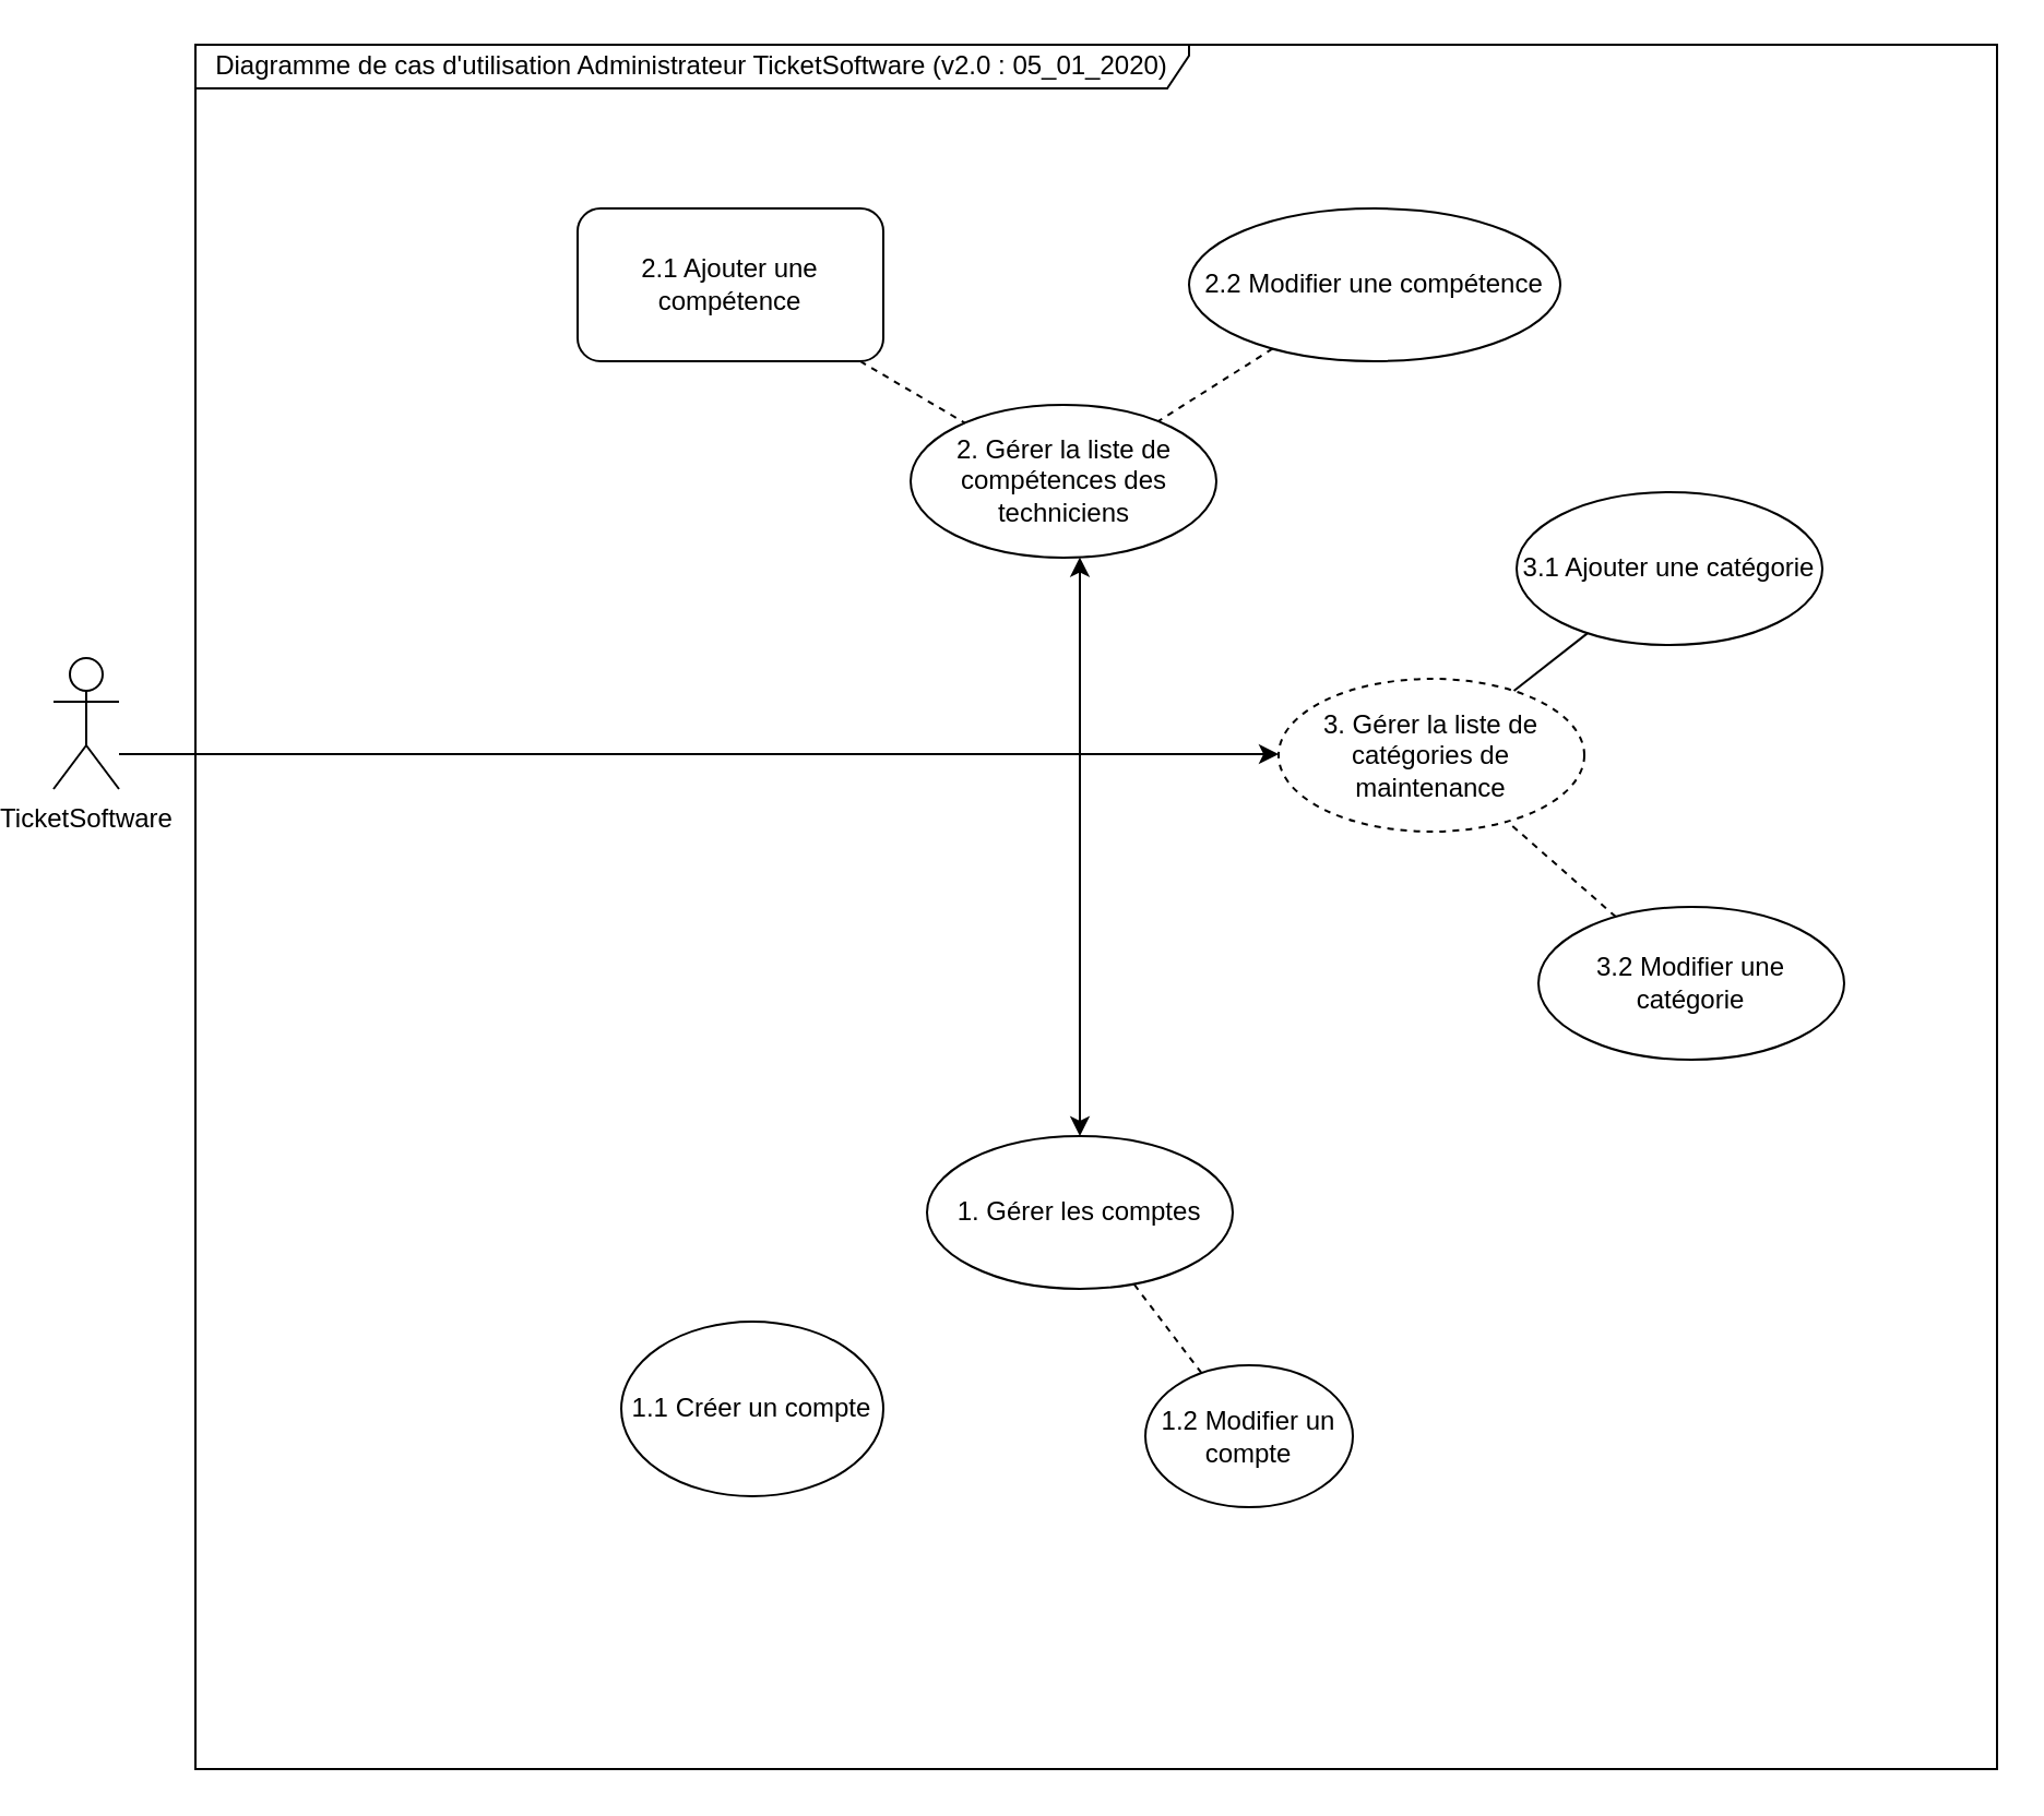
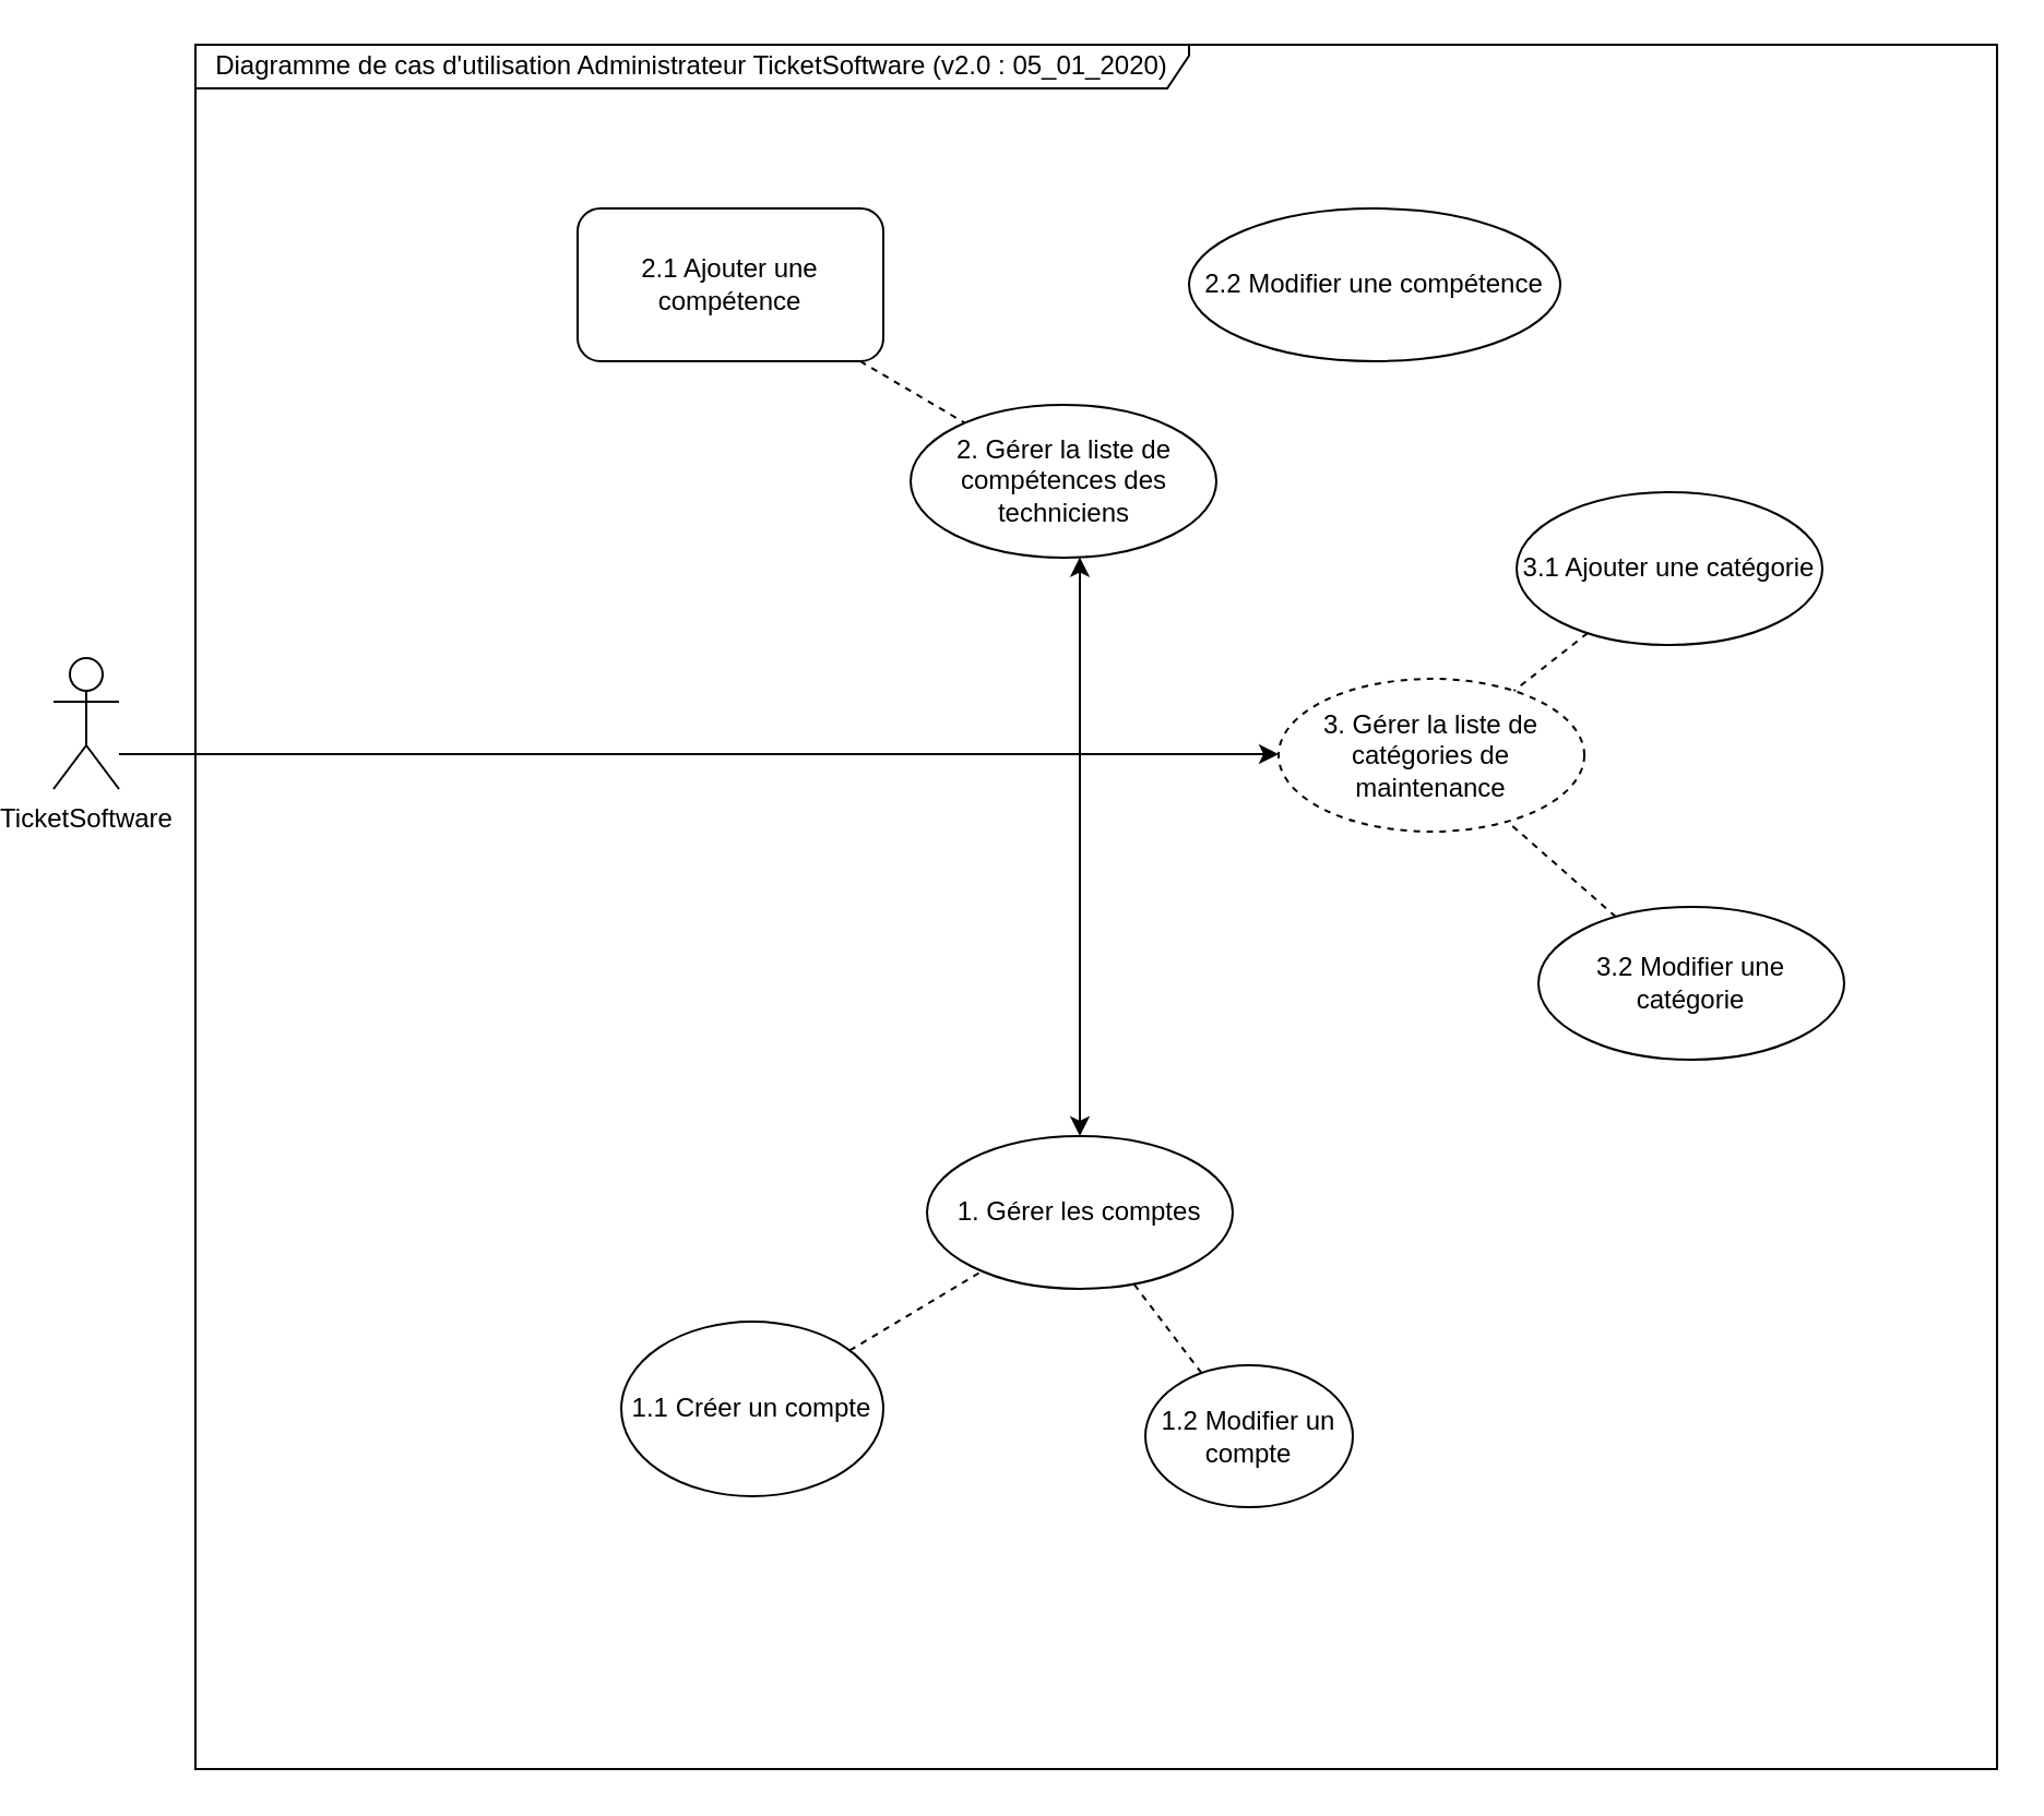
  <mxCell id="0" />
  <mxCell id="1" parent="0" />
  <mxCell id="2" value="Diagramme de cas d'utilisation Administrateur TicketSoftware (v2.0 : 05_01_2020)" style="shape=umlFrame;whiteSpace=wrap;html=1;width=455;height=20;" parent="1" vertex="1"><mxGeometry x="85" y="20" width="825" height="790" as="geometry" /></mxCell>
  <mxCell id="3" style="edgeStyle=orthogonalEdgeStyle;rounded=0;orthogonalLoop=1;jettySize=auto;html=1;strokeColor=#000000;" parent="1" target="5" edge="1"><mxGeometry relative="1" as="geometry"><Array as="points"><mxPoint x="490" y="345" /></Array><mxPoint x="50" y="345" as="sourcePoint" /><mxPoint x="490" y="565" as="targetPoint" /></mxGeometry></mxCell>
  <mxCell id="4" value="TicketSoftware" style="shape=umlActor;verticalLabelPosition=bottom;labelBackgroundColor=#ffffff;verticalAlign=top;html=1;" parent="1" vertex="1"><mxGeometry x="20" y="301" width="30" height="60" as="geometry" /></mxCell>
  <mxCell id="5" value="1. Gérer les comptes" style="ellipse;whiteSpace=wrap;html=1;" parent="1" vertex="1"><mxGeometry x="420" y="520" width="140" height="70" as="geometry" /></mxCell>
  <mxCell id="6" value="1.1 Créer un compte" style="ellipse;whiteSpace=wrap;html=1;" parent="1" vertex="1"><mxGeometry x="280" y="605" width="120" height="80" as="geometry" /></mxCell>
+ <mxCell id="7" value="" style="endArrow=none;dashed=1;html=1;" parent="1" source="6" target="5" edge="1"><mxGeometry width="50" height="50" relative="1" as="geometry"><mxPoint x="325" y="460" as="sourcePoint" /><mxPoint x="382.5" y="460" as="targetPoint" /></mxGeometry></mxCell>
  <mxCell id="8" value="1.2 Modifier un compte" style="ellipse;whiteSpace=wrap;html=1;" parent="1" vertex="1"><mxGeometry x="520" y="625" width="95" height="65" as="geometry" /></mxCell>
  <mxCell id="9" value="" style="endArrow=none;dashed=1;html=1;" parent="1" source="8" target="5" edge="1"><mxGeometry width="50" height="50" relative="1" as="geometry"><mxPoint x="236.835" y="537.82" as="sourcePoint" /><mxPoint x="446.274" y="585.517" as="targetPoint" /></mxGeometry></mxCell>
  <mxCell id="10" value="2. Gérer la liste de compétences des techniciens" style="ellipse;whiteSpace=wrap;html=1;" parent="1" vertex="1"><mxGeometry x="412.5" y="185" width="140" height="70" as="geometry" /></mxCell>
  <mxCell id="11" style="edgeStyle=orthogonalEdgeStyle;rounded=0;orthogonalLoop=1;jettySize=auto;html=1;strokeColor=#000000;" parent="1" target="10" edge="1"><mxGeometry relative="1" as="geometry"><Array as="points"><mxPoint x="490" y="345" /></Array><mxPoint x="50" y="345" as="sourcePoint" /><mxPoint x="490" y="520" as="targetPoint" /></mxGeometry></mxCell>
  <mxCell id="12" value="2.1 Ajouter une compétence" style="whiteSpace=wrap;html=1;rounded=1;" parent="1" vertex="1"><mxGeometry x="260" y="95" width="140" height="70" as="geometry" /></mxCell>
  <mxCell id="13" value="" style="endArrow=none;dashed=1;html=1;" parent="1" source="12" target="10" edge="1"><mxGeometry width="50" height="50" relative="1" as="geometry"><mxPoint x="279.905" y="179.754" as="sourcePoint" /><mxPoint x="380.263" y="175.032" as="targetPoint" /></mxGeometry></mxCell>
  <mxCell id="14" value="2.2 Modifier une compétence" style="ellipse;whiteSpace=wrap;html=1;" parent="1" vertex="1"><mxGeometry x="540" y="95" width="170" height="70" as="geometry" /></mxCell>
- <mxCell id="15" value="" style="endArrow=none;dashed=1;html=1;" parent="1" source="14" target="10" edge="1"><mxGeometry width="50" height="50" relative="1" as="geometry"><mxPoint x="579.905" y="109.754" as="sourcePoint" /><mxPoint x="516.598" y="185.125" as="targetPoint" /></mxGeometry></mxCell>
  <mxCell id="16" style="edgeStyle=orthogonalEdgeStyle;rounded=0;orthogonalLoop=1;jettySize=auto;html=1;strokeColor=#000000;" parent="1" target="17" edge="1"><mxGeometry relative="1" as="geometry"><Array as="points"><mxPoint x="570" y="345" /><mxPoint x="570" y="345" /></Array><mxPoint x="50" y="345" as="sourcePoint" /><mxPoint x="490" y="254.799" as="targetPoint" /></mxGeometry></mxCell>
  <mxCell id="17" value="3. Gérer la liste de catégories de maintenance" style="ellipse;whiteSpace=wrap;html=1;dashed=1;" parent="1" vertex="1"><mxGeometry x="581" y="310.5" width="140" height="70" as="geometry" /></mxCell>
  <mxCell id="18" value="3.1 Ajouter une catégorie" style="ellipse;whiteSpace=wrap;html=1;" parent="1" vertex="1"><mxGeometry x="690" y="225" width="140" height="70" as="geometry" /></mxCell>
  <mxCell id="19" value="3.2 Modifier une catégorie" style="ellipse;whiteSpace=wrap;html=1;" parent="1" vertex="1"><mxGeometry x="700" y="415" width="140" height="70" as="geometry" /></mxCell>
- <mxCell id="20" value="" style="endArrow=none;dashed=0;html=1;" parent="1" source="18" target="17" edge="1"><mxGeometry width="50" height="50" relative="1" as="geometry"><mxPoint x="648.385" y="158.643" as="sourcePoint" /><mxPoint x="544.07" y="206.333" as="targetPoint" /></mxGeometry></mxCell>
+ <mxCell id="20" value="" style="endArrow=none;dashed=1;html=1;" parent="1" source="18" target="17" edge="1"><mxGeometry width="50" height="50" relative="1" as="geometry"><mxPoint x="648.385" y="158.643" as="sourcePoint" /><mxPoint x="544.07" y="206.333" as="targetPoint" /></mxGeometry></mxCell>
  <mxCell id="21" value="" style="endArrow=none;dashed=1;html=1;" parent="1" source="19" target="17" edge="1"><mxGeometry width="50" height="50" relative="1" as="geometry"><mxPoint x="739.017" y="276.885" as="sourcePoint" /><mxPoint x="692.077" y="324.138" as="targetPoint" /></mxGeometry></mxCell>
